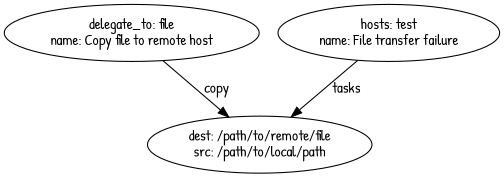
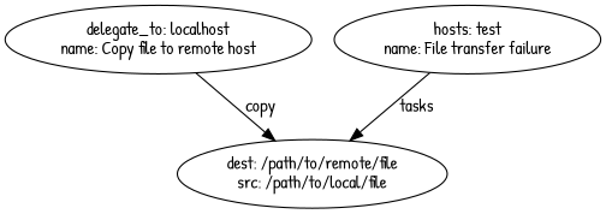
  digraph {
    fontname="Patrick Hand"
    node [fontname="Patrick Hand"]
    edge [fontname="Patrick Hand"]
-   n1 [label="dest: /path/to/remote/file\nsrc: /path/to/local/path\n"]
-   n2 [label="delegate_to: file\nname: Copy file to remote host\n"]
+   n1 [label="dest: /path/to/remote/file\nsrc: /path/to/local/file\n"]
+   n2 [label="delegate_to: localhost\nname: Copy file to remote host\n"]
    n3 [label="hosts: test\nname: File transfer failure\n"]
    n2 -> n1 [label=copy]
    n3 -> n1 [label=tasks]
  }
